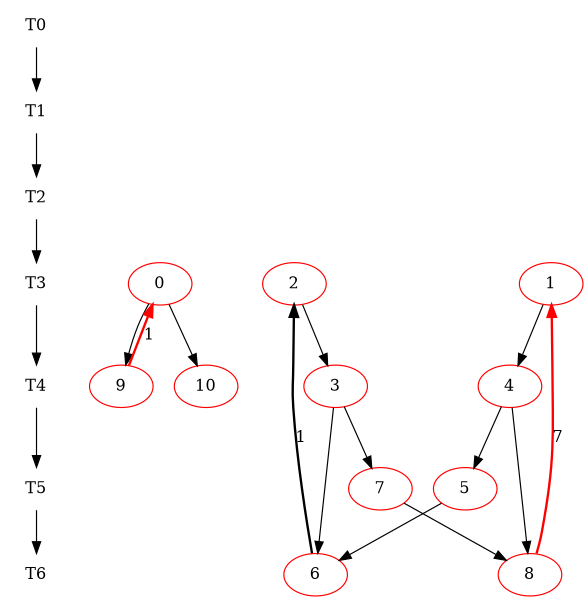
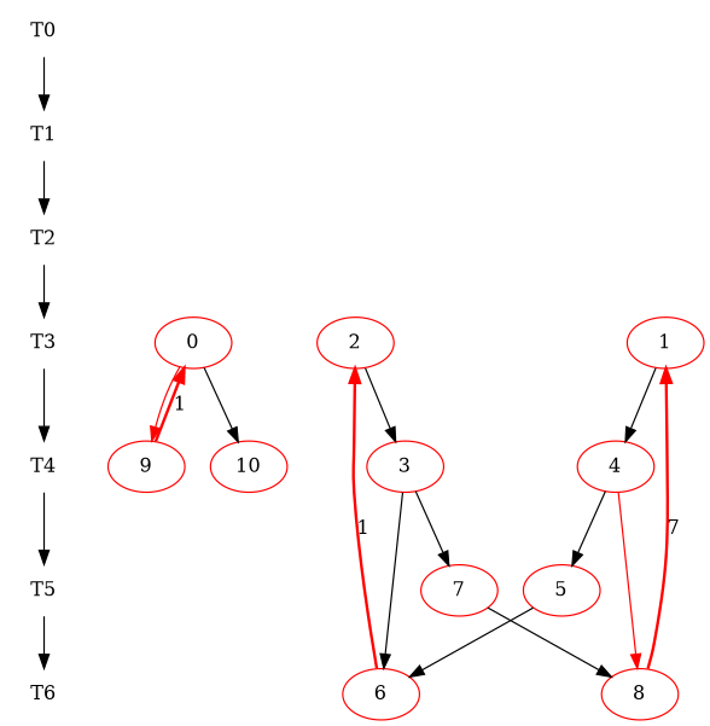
  digraph {
    node [color=red]
    T0 [shape=plaintext color=""]
    T1 [shape=plaintext color=""]
    T2 [shape=plaintext color=""]
    T3 [shape=plaintext color=""]
    T4 [shape=plaintext color=""]
    T5 [shape=plaintext color=""]
    T6 [shape=plaintext color=""]
    0
    1
    2
    3
    4
    9
    10
    5
    7
    6
    8
    subgraph sub_1 {
      T0
      T1
      T2
      T3
      T4
      T5
      T6
    }
    subgraph sub_2 {
      rank=source
      T0
    }
    subgraph sub_3 {
      rank=same
    }
    subgraph sub_4 {
      rank=same
    }
    subgraph sub_5 {
      rank=same
    }
    subgraph sub_6 {
      rank=same
      T3
      0
      1
      2
    }
    subgraph sub_7 {
      rank=same
      T4
      3
      4
      9
      10
    }
    subgraph sub_8 {
      rank=same
      T5
      5
      7
    }
    subgraph sub_9 {
      rank=same
      T6
      6
      8
    }
    subgraph sub_10 {
      rank=same
    }
    T0 -> T1
    T1 -> T2
    T2 -> T3
    T3 -> T4
    T4 -> T5
    T5 -> T6
-   0 -> 9
+   0 -> 9 [color=red]
    0 -> 10
    1 -> 4
    2 -> 3
    3 -> 7
    3 -> 6
    4 -> 5
-   4 -> 8
+   4 -> 8 [color=red]
    9 -> 0 [color=red label=1 style=bold]
    5 -> 6
    7 -> 8
-   6 -> 2 [color=black label=1 style=bold]
+   6 -> 2 [color=red label=1 style=bold]
    8 -> 1 [color=red label=7 style=bold]
  }
